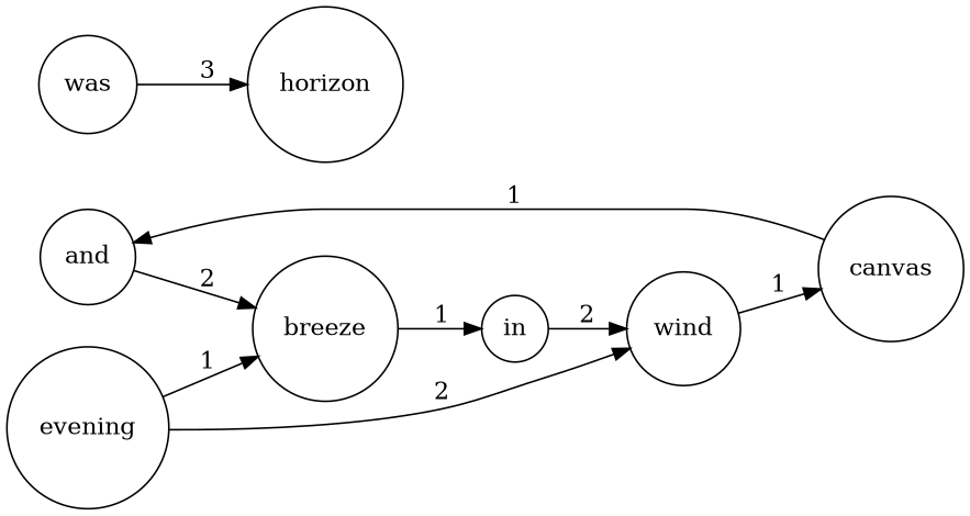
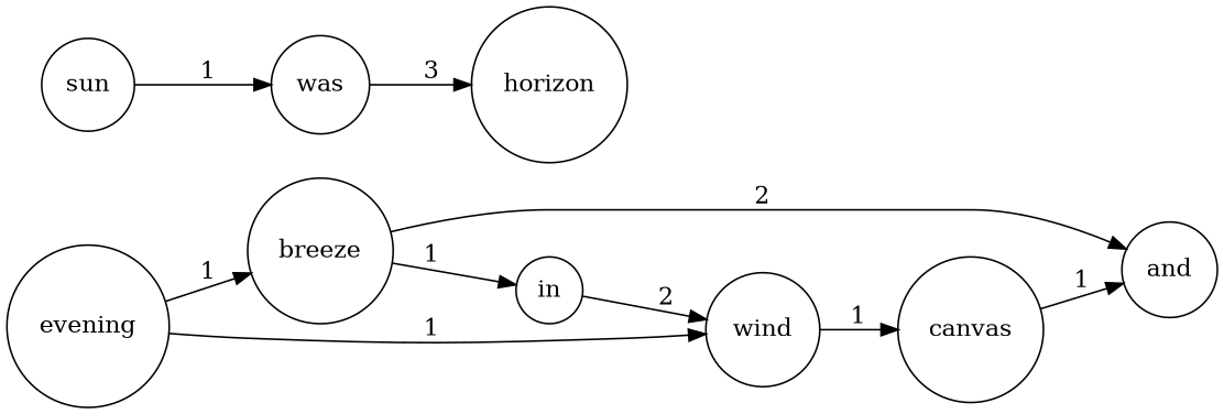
  digraph {
    rankdir=LR
    node [shape=circle]
    and
    breeze
    canvas
    in
    wind
    was
    horizon
    evening
-   and -> breeze [label=2]
+   sun
+   breeze -> and [label=2]
    breeze -> in [label=1]
    canvas -> and [label=1]
    in -> wind [label=2]
    wind -> canvas [label=1]
    was -> horizon [label=3]
    evening -> breeze [label=1]
-   evening -> wind [label=2]
+   evening -> wind [label=1]
+   sun -> was [label=1]
  }
